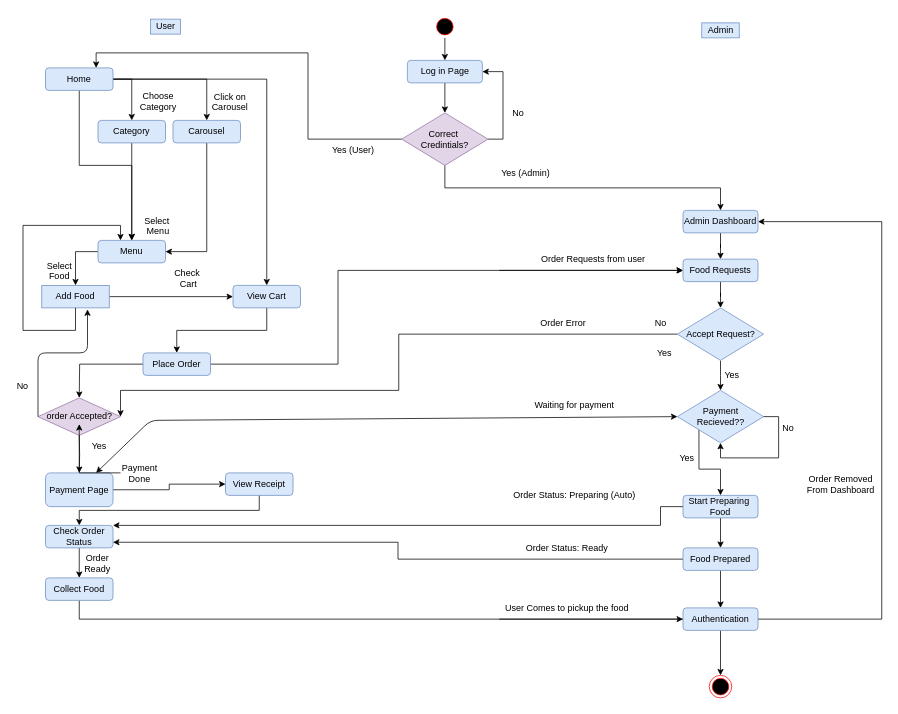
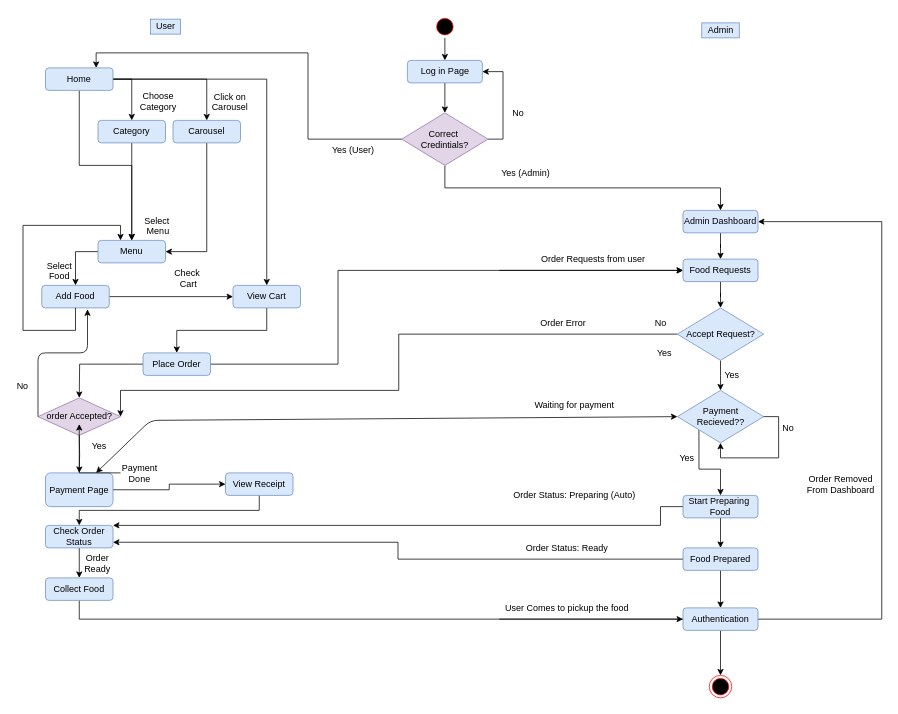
  <mxCell id="0" />
  <mxCell id="1" parent="0" />
  <mxCell id="2" value="User&lt;br&gt;" style="text;html=1;align=center;verticalAlign=middle;resizable=0;points=[];autosize=1;fillColor=#dae8fc;strokeColor=#6c8ebf;" parent="1" vertex="1"><mxGeometry x="200" y="25" width="40" height="20" as="geometry" /></mxCell>
  <mxCell id="3" style="edgeStyle=orthogonalEdgeStyle;rounded=0;orthogonalLoop=1;jettySize=auto;html=1;exitX=0.5;exitY=1;exitDx=0;exitDy=0;entryX=0.5;entryY=0;entryDx=0;entryDy=0;" edge="1" parent="1" source="4" target="91"><mxGeometry relative="1" as="geometry" /></mxCell>
  <mxCell id="4" value="" style="ellipse;html=1;shape=startState;fillColor=#000000;strokeColor=#ff0000;" parent="1" vertex="1"><mxGeometry x="577.5" y="20" width="30" height="30" as="geometry" /></mxCell>
  <mxCell id="5" style="edgeStyle=orthogonalEdgeStyle;rounded=0;orthogonalLoop=1;jettySize=auto;html=1;entryX=0.5;entryY=0;entryDx=0;entryDy=0;" parent="1" source="9" target="11" edge="1"><mxGeometry relative="1" as="geometry" /></mxCell>
  <mxCell id="6" style="edgeStyle=orthogonalEdgeStyle;rounded=0;orthogonalLoop=1;jettySize=auto;html=1;" parent="1" source="9" target="13" edge="1"><mxGeometry relative="1" as="geometry" /></mxCell>
  <mxCell id="7" style="edgeStyle=orthogonalEdgeStyle;rounded=0;orthogonalLoop=1;jettySize=auto;html=1;entryX=0.5;entryY=0;entryDx=0;entryDy=0;" parent="1" source="9" target="17" edge="1"><mxGeometry relative="1" as="geometry" /></mxCell>
  <mxCell id="8" style="edgeStyle=orthogonalEdgeStyle;rounded=0;orthogonalLoop=1;jettySize=auto;html=1;exitX=1;exitY=0.5;exitDx=0;exitDy=0;entryX=0.5;entryY=0;entryDx=0;entryDy=0;" parent="1" source="9" target="27" edge="1"><mxGeometry relative="1" as="geometry" /></mxCell>
  <mxCell id="9" value="Home" style="rounded=1;whiteSpace=wrap;html=1;fillColor=#dae8fc;strokeColor=#6c8ebf;" parent="1" vertex="1"><mxGeometry x="60" y="90" width="90" height="30" as="geometry" /></mxCell>
  <mxCell id="10" style="edgeStyle=orthogonalEdgeStyle;rounded=0;orthogonalLoop=1;jettySize=auto;html=1;exitX=0.5;exitY=1;exitDx=0;exitDy=0;entryX=1;entryY=0.5;entryDx=0;entryDy=0;" parent="1" source="11" target="13" edge="1"><mxGeometry relative="1" as="geometry" /></mxCell>
  <mxCell id="11" value="Carousel" style="rounded=1;whiteSpace=wrap;html=1;fillColor=#dae8fc;strokeColor=#6c8ebf;" parent="1" vertex="1"><mxGeometry x="230" y="160" width="90" height="30" as="geometry" /></mxCell>
  <mxCell id="12" style="edgeStyle=orthogonalEdgeStyle;rounded=0;orthogonalLoop=1;jettySize=auto;html=1;exitX=0;exitY=0.5;exitDx=0;exitDy=0;" parent="1" source="13" target="15" edge="1"><mxGeometry relative="1" as="geometry" /></mxCell>
  <mxCell id="13" value="Menu" style="rounded=1;whiteSpace=wrap;html=1;fillColor=#dae8fc;strokeColor=#6c8ebf;" parent="1" vertex="1"><mxGeometry x="130" y="320" width="90" height="30" as="geometry" /></mxCell>
  <mxCell id="14" style="edgeStyle=orthogonalEdgeStyle;rounded=0;orthogonalLoop=1;jettySize=auto;html=1;" parent="1" source="15" target="17" edge="1"><mxGeometry relative="1" as="geometry" /></mxCell>
- <mxCell id="15" value="Add Food" style="whiteSpace=wrap;html=1;fillColor=#dae8fc;strokeColor=#6c8ebf;rounded=0;" parent="1" vertex="1"><mxGeometry x="55" y="380" width="90" height="30" as="geometry" /></mxCell>
+ <mxCell id="15" value="Add Food" style="rounded=1;whiteSpace=wrap;html=1;fillColor=#dae8fc;strokeColor=#6c8ebf;" parent="1" vertex="1"><mxGeometry x="55" y="380" width="90" height="30" as="geometry" /></mxCell>
  <mxCell id="16" style="edgeStyle=orthogonalEdgeStyle;rounded=0;orthogonalLoop=1;jettySize=auto;html=1;exitX=0.5;exitY=1;exitDx=0;exitDy=0;entryX=0.5;entryY=0;entryDx=0;entryDy=0;" parent="1" source="17" target="25" edge="1"><mxGeometry relative="1" as="geometry" /></mxCell>
  <mxCell id="17" value="View Cart" style="rounded=1;whiteSpace=wrap;html=1;fillColor=#dae8fc;strokeColor=#6c8ebf;" parent="1" vertex="1"><mxGeometry x="310" y="380" width="90" height="30" as="geometry" /></mxCell>
  <mxCell id="18" value="" style="endArrow=none;html=1;exitX=0.5;exitY=1;exitDx=0;exitDy=0;" parent="1" source="15" edge="1"><mxGeometry width="50" height="50" relative="1" as="geometry"><mxPoint x="110" y="360" as="sourcePoint" /><mxPoint x="100" y="440" as="targetPoint" /></mxGeometry></mxCell>
  <mxCell id="19" value="" style="endArrow=none;html=1;" parent="1" edge="1"><mxGeometry width="50" height="50" relative="1" as="geometry"><mxPoint x="100" y="440" as="sourcePoint" /><mxPoint x="30" y="440" as="targetPoint" /></mxGeometry></mxCell>
  <mxCell id="20" value="" style="endArrow=none;html=1;" parent="1" edge="1"><mxGeometry width="50" height="50" relative="1" as="geometry"><mxPoint x="30" y="440" as="sourcePoint" /><mxPoint x="30" y="300" as="targetPoint" /></mxGeometry></mxCell>
  <mxCell id="21" value="" style="endArrow=none;html=1;" parent="1" edge="1"><mxGeometry width="50" height="50" relative="1" as="geometry"><mxPoint x="30" y="300" as="sourcePoint" /><mxPoint x="160" y="300" as="targetPoint" /></mxGeometry></mxCell>
  <mxCell id="22" value="" style="endArrow=classic;html=1;entryX=0.333;entryY=0;entryDx=0;entryDy=0;entryPerimeter=0;" parent="1" target="13" edge="1"><mxGeometry width="50" height="50" relative="1" as="geometry"><mxPoint x="160" y="300" as="sourcePoint" /><mxPoint x="160" y="310" as="targetPoint" /></mxGeometry></mxCell>
  <mxCell id="23" style="edgeStyle=orthogonalEdgeStyle;rounded=0;orthogonalLoop=1;jettySize=auto;html=1;exitX=0;exitY=0.5;exitDx=0;exitDy=0;entryX=0.5;entryY=0;entryDx=0;entryDy=0;" parent="1" source="25" edge="1"><mxGeometry relative="1" as="geometry"><mxPoint x="105" y="530" as="targetPoint" /></mxGeometry></mxCell>
  <mxCell id="24" style="edgeStyle=orthogonalEdgeStyle;rounded=0;orthogonalLoop=1;jettySize=auto;html=1;" parent="1" source="25" edge="1"><mxGeometry relative="1" as="geometry"><mxPoint x="910" y="360" as="targetPoint" /><Array as="points"><mxPoint x="450" y="485" /><mxPoint x="450" y="360" /></Array></mxGeometry></mxCell>
  <mxCell id="25" value="Place Order" style="rounded=1;whiteSpace=wrap;html=1;fillColor=#dae8fc;strokeColor=#6c8ebf;" parent="1" vertex="1"><mxGeometry x="190" y="470" width="90" height="30" as="geometry" /></mxCell>
  <mxCell id="26" style="edgeStyle=orthogonalEdgeStyle;rounded=0;orthogonalLoop=1;jettySize=auto;html=1;exitX=0.5;exitY=1;exitDx=0;exitDy=0;entryX=0.5;entryY=0;entryDx=0;entryDy=0;" parent="1" source="27" target="13" edge="1"><mxGeometry relative="1" as="geometry" /></mxCell>
  <mxCell id="27" value="Category" style="rounded=1;whiteSpace=wrap;html=1;fillColor=#dae8fc;strokeColor=#6c8ebf;" parent="1" vertex="1"><mxGeometry x="130" y="160" width="90" height="30" as="geometry" /></mxCell>
  <mxCell id="28" value="Choose&lt;br&gt;Category" style="text;html=1;resizable=0;autosize=1;align=center;verticalAlign=middle;points=[];fillColor=none;strokeColor=none;rounded=0;" parent="1" vertex="1"><mxGeometry x="180" y="120" width="60" height="30" as="geometry" /></mxCell>
  <mxCell id="29" value="&lt;div style=&quot;text-align: center&quot;&gt;&lt;span&gt;&lt;font face=&quot;helvetica&quot;&gt;Click on&lt;/font&gt;&lt;/span&gt;&lt;/div&gt;&lt;div style=&quot;text-align: center&quot;&gt;&lt;span&gt;&lt;font face=&quot;helvetica&quot;&gt;Carousel&lt;/font&gt;&lt;/span&gt;&lt;/div&gt;" style="text;whiteSpace=wrap;html=1;" parent="1" vertex="1"><mxGeometry x="280" y="115" width="70" height="40" as="geometry" /></mxCell>
  <mxCell id="30" value="&lt;div style=&quot;text-align: center&quot;&gt;&lt;span&gt;&lt;font face=&quot;helvetica&quot;&gt;Select&amp;nbsp;&lt;/font&gt;&lt;/span&gt;&lt;/div&gt;&lt;div style=&quot;text-align: center&quot;&gt;&lt;span&gt;&lt;font face=&quot;helvetica&quot;&gt;Menu&lt;/font&gt;&lt;/span&gt;&lt;/div&gt;" style="text;whiteSpace=wrap;html=1;" parent="1" vertex="1"><mxGeometry x="190" y="280" width="70" height="40" as="geometry" /></mxCell>
  <mxCell id="31" value="&lt;div style=&quot;text-align: center&quot;&gt;&lt;span&gt;&lt;font face=&quot;helvetica&quot;&gt;Select&lt;/font&gt;&lt;/span&gt;&lt;/div&gt;&lt;div style=&quot;text-align: center&quot;&gt;&lt;span&gt;&lt;font face=&quot;helvetica&quot;&gt;Food&lt;/font&gt;&lt;/span&gt;&lt;/div&gt;" style="text;whiteSpace=wrap;html=1;" parent="1" vertex="1"><mxGeometry x="60" y="340" width="70" height="40" as="geometry" /></mxCell>
  <mxCell id="32" value="&lt;div style=&quot;text-align: center&quot;&gt;&lt;span&gt;&lt;font face=&quot;helvetica&quot;&gt;Check&amp;nbsp;&lt;/font&gt;&lt;/span&gt;&lt;/div&gt;&lt;div style=&quot;text-align: center&quot;&gt;&lt;font face=&quot;helvetica&quot;&gt;Cart&lt;/font&gt;&lt;/div&gt;" style="text;whiteSpace=wrap;html=1;" parent="1" vertex="1"><mxGeometry x="230" y="350" width="70" height="40" as="geometry" /></mxCell>
  <mxCell id="33" value="" style="rhombus;whiteSpace=wrap;html=1;fillColor=#e1d5e7;strokeColor=#9673a6;" parent="1" vertex="1"><mxGeometry x="50" y="530" width="110" height="50" as="geometry" /></mxCell>
  <mxCell id="34" value="" style="edgeStyle=orthogonalEdgeStyle;rounded=0;orthogonalLoop=1;jettySize=auto;html=1;" parent="1" target="37" edge="1"><mxGeometry relative="1" as="geometry"><mxPoint x="105" y="580" as="sourcePoint" /></mxGeometry></mxCell>
  <mxCell id="35" value="order Accepted?" style="text;html=1;resizable=0;autosize=1;align=center;verticalAlign=middle;points=[];fillColor=none;strokeColor=none;rounded=0;" parent="1" vertex="1"><mxGeometry x="55" y="545" width="100" height="20" as="geometry" /></mxCell>
  <mxCell id="36" style="edgeStyle=orthogonalEdgeStyle;rounded=0;orthogonalLoop=1;jettySize=auto;html=1;entryX=0;entryY=0.5;entryDx=0;entryDy=0;" parent="1" source="37" target="42" edge="1"><mxGeometry relative="1" as="geometry" /></mxCell>
  <mxCell id="37" value="Payment Page" style="rounded=1;whiteSpace=wrap;html=1;fillColor=#dae8fc;strokeColor=#6c8ebf;" parent="1" vertex="1"><mxGeometry x="60" y="630" width="90" height="45" as="geometry" /></mxCell>
  <mxCell id="38" value="" style="endArrow=classic;html=1;entryX=0.678;entryY=1.067;entryDx=0;entryDy=0;entryPerimeter=0;" parent="1" target="15" edge="1"><mxGeometry width="50" height="50" relative="1" as="geometry"><mxPoint x="50" y="555" as="sourcePoint" /><mxPoint x="260" y="470" as="targetPoint" /><Array as="points"><mxPoint x="50" y="470" /><mxPoint x="116" y="470" /></Array></mxGeometry></mxCell>
  <mxCell id="39" value="&lt;div style=&quot;text-align: center&quot;&gt;&lt;font face=&quot;helvetica&quot;&gt;Yes&lt;/font&gt;&lt;/div&gt;" style="text;whiteSpace=wrap;html=1;" parent="1" vertex="1"><mxGeometry x="120" y="580" width="70" height="40" as="geometry" /></mxCell>
  <mxCell id="40" value="&lt;div style=&quot;text-align: center&quot;&gt;&lt;font face=&quot;helvetica&quot;&gt;No&lt;/font&gt;&lt;/div&gt;" style="text;whiteSpace=wrap;html=1;" parent="1" vertex="1"><mxGeometry x="20" y="500" width="70" height="40" as="geometry" /></mxCell>
  <mxCell id="41" style="edgeStyle=orthogonalEdgeStyle;rounded=0;orthogonalLoop=1;jettySize=auto;html=1;exitX=0.5;exitY=1;exitDx=0;exitDy=0;entryX=0.5;entryY=0;entryDx=0;entryDy=0;" parent="1" source="42" target="46" edge="1"><mxGeometry relative="1" as="geometry" /></mxCell>
  <mxCell id="42" value="View Receipt" style="rounded=1;whiteSpace=wrap;html=1;fillColor=#dae8fc;strokeColor=#6c8ebf;" parent="1" vertex="1"><mxGeometry x="300" y="630" width="90" height="30" as="geometry" /></mxCell>
  <mxCell id="43" value="" style="edgeStyle=orthogonalEdgeStyle;rounded=0;orthogonalLoop=1;jettySize=auto;html=1;" parent="1" source="44" target="35" edge="1"><mxGeometry relative="1" as="geometry" /></mxCell>
  <mxCell id="44" value="&lt;div style=&quot;text-align: center&quot;&gt;&lt;font face=&quot;helvetica&quot;&gt;Payment&lt;/font&gt;&lt;/div&gt;&lt;div style=&quot;text-align: center&quot;&gt;&lt;font face=&quot;helvetica&quot;&gt;Done&lt;/font&gt;&lt;/div&gt;" style="text;whiteSpace=wrap;html=1;" parent="1" vertex="1"><mxGeometry x="160" y="610" width="70" height="40" as="geometry" /></mxCell>
  <mxCell id="45" style="edgeStyle=orthogonalEdgeStyle;rounded=0;orthogonalLoop=1;jettySize=auto;html=1;entryX=0.5;entryY=0;entryDx=0;entryDy=0;" parent="1" source="46" target="48" edge="1"><mxGeometry relative="1" as="geometry" /></mxCell>
  <mxCell id="46" value="Check Order&lt;br&gt;Status" style="rounded=1;whiteSpace=wrap;html=1;fillColor=#dae8fc;strokeColor=#6c8ebf;" parent="1" vertex="1"><mxGeometry x="60" y="700" width="90" height="30" as="geometry" /></mxCell>
  <mxCell id="47" style="edgeStyle=orthogonalEdgeStyle;rounded=0;orthogonalLoop=1;jettySize=auto;html=1;entryX=0.5;entryY=1;entryDx=0;entryDy=0;" parent="1" source="48" target="81" edge="1"><mxGeometry relative="1" as="geometry"><Array as="points"><mxPoint x="105" y="825" /><mxPoint x="960" y="825" /></Array></mxGeometry></mxCell>
  <mxCell id="48" value="Collect Food" style="rounded=1;whiteSpace=wrap;html=1;fillColor=#dae8fc;strokeColor=#6c8ebf;" parent="1" vertex="1"><mxGeometry x="60" y="770" width="90" height="30" as="geometry" /></mxCell>
  <mxCell id="49" value="&lt;div style=&quot;text-align: center&quot;&gt;&lt;font face=&quot;helvetica&quot;&gt;Order&lt;/font&gt;&lt;/div&gt;&lt;div style=&quot;text-align: center&quot;&gt;&lt;font face=&quot;helvetica&quot;&gt;Ready&lt;/font&gt;&lt;/div&gt;" style="text;whiteSpace=wrap;html=1;" parent="1" vertex="1"><mxGeometry x="110" y="730" width="70" height="40" as="geometry" /></mxCell>
  <mxCell id="50" value="Admin" style="text;html=1;align=center;verticalAlign=middle;resizable=0;points=[];autosize=1;fillColor=#dae8fc;strokeColor=#6c8ebf;" parent="1" vertex="1"><mxGeometry x="935" y="30" width="50" height="20" as="geometry" /></mxCell>
  <mxCell id="51" value="" style="edgeStyle=orthogonalEdgeStyle;rounded=0;orthogonalLoop=1;jettySize=auto;html=1;" parent="1" source="52" target="54" edge="1"><mxGeometry relative="1" as="geometry" /></mxCell>
  <mxCell id="52" value="Admin Dashboard" style="rounded=1;whiteSpace=wrap;html=1;fillColor=#dae8fc;strokeColor=#6c8ebf;" parent="1" vertex="1"><mxGeometry x="910" y="280" width="100" height="30" as="geometry" /></mxCell>
  <mxCell id="53" value="" style="edgeStyle=orthogonalEdgeStyle;rounded=0;orthogonalLoop=1;jettySize=auto;html=1;" parent="1" source="54" target="59" edge="1"><mxGeometry relative="1" as="geometry" /></mxCell>
  <mxCell id="54" value="Food Requests" style="rounded=1;whiteSpace=wrap;html=1;fillColor=#dae8fc;strokeColor=#6c8ebf;" parent="1" vertex="1"><mxGeometry x="910" y="345" width="100" height="30" as="geometry" /></mxCell>
  <mxCell id="55" value="" style="endArrow=classic;html=1;entryX=0;entryY=0.5;entryDx=0;entryDy=0;" parent="1" target="54" edge="1"><mxGeometry width="50" height="50" relative="1" as="geometry"><mxPoint x="665" y="360" as="sourcePoint" /><mxPoint x="985" y="240" as="targetPoint" /></mxGeometry></mxCell>
  <mxCell id="56" value="Order Requests from user" style="text;html=1;align=center;verticalAlign=middle;resizable=0;points=[];autosize=1;" parent="1" vertex="1"><mxGeometry x="715" y="335" width="150" height="20" as="geometry" /></mxCell>
  <mxCell id="57" value="" style="edgeStyle=orthogonalEdgeStyle;rounded=0;orthogonalLoop=1;jettySize=auto;html=1;" parent="1" source="59" edge="1"><mxGeometry relative="1" as="geometry"><mxPoint x="960" y="520" as="targetPoint" /></mxGeometry></mxCell>
  <mxCell id="58" value="" style="edgeStyle=orthogonalEdgeStyle;rounded=0;orthogonalLoop=1;jettySize=auto;html=1;entryX=1;entryY=0.5;entryDx=0;entryDy=0;" parent="1" source="59" target="33" edge="1"><mxGeometry relative="1" as="geometry"><mxPoint x="822" y="445" as="targetPoint" /><Array as="points"><mxPoint x="531" y="445" /><mxPoint x="531" y="520" /><mxPoint x="160" y="520" /></Array></mxGeometry></mxCell>
  <mxCell id="59" value="Accept Request?" style="rhombus;whiteSpace=wrap;html=1;fillColor=#dae8fc;strokeColor=#6c8ebf;" parent="1" vertex="1"><mxGeometry x="902.5" y="410" width="115" height="70" as="geometry" /></mxCell>
  <mxCell id="60" value="Order Error" style="text;html=1;align=center;verticalAlign=middle;resizable=0;points=[];autosize=1;" parent="1" vertex="1"><mxGeometry x="710" y="420" width="80" height="20" as="geometry" /></mxCell>
  <mxCell id="61" value="No" style="text;html=1;align=center;verticalAlign=middle;resizable=0;points=[];autosize=1;" parent="1" vertex="1"><mxGeometry x="865" y="420" width="30" height="20" as="geometry" /></mxCell>
  <mxCell id="62" value="Yes" style="text;html=1;align=center;verticalAlign=middle;resizable=0;points=[];autosize=1;" parent="1" vertex="1"><mxGeometry x="865" y="460" width="40" height="20" as="geometry" /></mxCell>
  <mxCell id="63" value="Waiting for payment" style="text;html=1;align=center;verticalAlign=middle;resizable=0;points=[];autosize=1;" parent="1" vertex="1"><mxGeometry x="705" y="530" width="120" height="20" as="geometry" /></mxCell>
  <mxCell id="64" style="edgeStyle=orthogonalEdgeStyle;rounded=0;orthogonalLoop=1;jettySize=auto;html=1;exitX=0;exitY=1;exitDx=0;exitDy=0;entryX=0.5;entryY=0;entryDx=0;entryDy=0;" parent="1" source="65" target="73" edge="1"><mxGeometry relative="1" as="geometry"><mxPoint x="955" y="660" as="targetPoint" /></mxGeometry></mxCell>
  <mxCell id="65" value="Payment Recieved??" style="rhombus;whiteSpace=wrap;html=1;fillColor=#dae8fc;strokeColor=#6c8ebf;" parent="1" vertex="1"><mxGeometry x="902.5" y="520" width="115" height="70" as="geometry" /></mxCell>
  <mxCell id="66" value="Yes" style="text;html=1;align=center;verticalAlign=middle;resizable=0;points=[];autosize=1;" parent="1" vertex="1"><mxGeometry x="955" y="490" width="40" height="20" as="geometry" /></mxCell>
  <mxCell id="67" style="edgeStyle=orthogonalEdgeStyle;rounded=0;orthogonalLoop=1;jettySize=auto;html=1;exitX=1;exitY=0.5;exitDx=0;exitDy=0;" parent="1" source="65" target="65" edge="1"><mxGeometry relative="1" as="geometry" /></mxCell>
  <mxCell id="68" value="No" style="text;html=1;align=center;verticalAlign=middle;resizable=0;points=[];autosize=1;" parent="1" vertex="1"><mxGeometry x="1035" y="560" width="30" height="20" as="geometry" /></mxCell>
  <mxCell id="69" value="" style="endArrow=classic;startArrow=classic;html=1;exitX=0;exitY=0.5;exitDx=0;exitDy=0;entryX=0.75;entryY=0;entryDx=0;entryDy=0;" parent="1" source="65" target="37" edge="1"><mxGeometry width="50" height="50" relative="1" as="geometry"><mxPoint x="935" y="510" as="sourcePoint" /><mxPoint x="340" y="555" as="targetPoint" /><Array as="points"><mxPoint x="200" y="560" /></Array></mxGeometry></mxCell>
  <mxCell id="70" value="Yes" style="text;html=1;align=center;verticalAlign=middle;resizable=0;points=[];autosize=1;" parent="1" vertex="1"><mxGeometry x="895" y="600" width="40" height="20" as="geometry" /></mxCell>
  <mxCell id="71" value="" style="edgeStyle=orthogonalEdgeStyle;rounded=0;orthogonalLoop=1;jettySize=auto;html=1;" parent="1" source="73" target="76" edge="1"><mxGeometry relative="1" as="geometry" /></mxCell>
  <mxCell id="72" style="edgeStyle=orthogonalEdgeStyle;rounded=0;orthogonalLoop=1;jettySize=auto;html=1;" parent="1" source="73" target="46" edge="1"><mxGeometry relative="1" as="geometry"><mxPoint x="665" y="675" as="targetPoint" /><Array as="points"><mxPoint x="880" y="675" /><mxPoint x="880" y="700" /></Array></mxGeometry></mxCell>
  <mxCell id="73" value="Start Preparing&amp;nbsp;&lt;br&gt;Food" style="rounded=1;whiteSpace=wrap;html=1;fillColor=#dae8fc;strokeColor=#6c8ebf;" parent="1" vertex="1"><mxGeometry x="910" y="660" width="100" height="30" as="geometry" /></mxCell>
  <mxCell id="74" style="edgeStyle=orthogonalEdgeStyle;rounded=0;orthogonalLoop=1;jettySize=auto;html=1;entryX=1;entryY=0.75;entryDx=0;entryDy=0;" parent="1" source="76" target="46" edge="1"><mxGeometry relative="1" as="geometry"><mxPoint x="665" y="745" as="targetPoint" /></mxGeometry></mxCell>
  <mxCell id="75" value="" style="edgeStyle=orthogonalEdgeStyle;rounded=0;orthogonalLoop=1;jettySize=auto;html=1;" parent="1" source="76" target="81" edge="1"><mxGeometry relative="1" as="geometry" /></mxCell>
  <mxCell id="76" value="Food Prepared" style="rounded=1;whiteSpace=wrap;html=1;fillColor=#dae8fc;strokeColor=#6c8ebf;" parent="1" vertex="1"><mxGeometry x="910" y="730" width="100" height="30" as="geometry" /></mxCell>
  <mxCell id="77" value="Order Status: Preparing (Auto)" style="text;html=1;align=center;verticalAlign=middle;resizable=0;points=[];autosize=1;" parent="1" vertex="1"><mxGeometry x="675" y="650" width="180" height="20" as="geometry" /></mxCell>
  <mxCell id="78" value="Order Status: Ready" style="text;html=1;align=center;verticalAlign=middle;resizable=0;points=[];autosize=1;" parent="1" vertex="1"><mxGeometry x="695" y="720" width="120" height="20" as="geometry" /></mxCell>
  <mxCell id="79" value="" style="edgeStyle=orthogonalEdgeStyle;rounded=0;orthogonalLoop=1;jettySize=auto;html=1;" parent="1" source="81" target="84" edge="1"><mxGeometry relative="1" as="geometry" /></mxCell>
  <mxCell id="80" style="edgeStyle=orthogonalEdgeStyle;rounded=0;orthogonalLoop=1;jettySize=auto;html=1;entryX=1;entryY=0.5;entryDx=0;entryDy=0;" parent="1" source="81" target="52" edge="1"><mxGeometry relative="1" as="geometry"><Array as="points"><mxPoint x="1175" y="825" /><mxPoint x="1175" y="295" /></Array></mxGeometry></mxCell>
  <mxCell id="81" value="Authentication" style="rounded=1;whiteSpace=wrap;html=1;fillColor=#dae8fc;strokeColor=#6c8ebf;" parent="1" vertex="1"><mxGeometry x="910" y="810" width="100" height="30" as="geometry" /></mxCell>
  <mxCell id="82" value="" style="endArrow=classic;html=1;entryX=0;entryY=0.5;entryDx=0;entryDy=0;" parent="1" target="81" edge="1"><mxGeometry width="50" height="50" relative="1" as="geometry"><mxPoint x="665" y="825" as="sourcePoint" /><mxPoint x="985" y="840" as="targetPoint" /></mxGeometry></mxCell>
  <mxCell id="83" value="User Comes to pickup the food" style="text;html=1;align=center;verticalAlign=middle;resizable=0;points=[];autosize=1;" parent="1" vertex="1"><mxGeometry x="665" y="800" width="180" height="20" as="geometry" /></mxCell>
  <mxCell id="84" value="" style="ellipse;html=1;shape=endState;fillColor=#000000;strokeColor=#ff0000;" parent="1" vertex="1"><mxGeometry x="945" y="900" width="30" height="30" as="geometry" /></mxCell>
  <mxCell id="85" value="Order Removed&lt;br&gt;From Dashboard" style="text;html=1;align=center;verticalAlign=middle;resizable=0;points=[];autosize=1;" parent="1" vertex="1"><mxGeometry x="1065" y="630" width="110" height="30" as="geometry" /></mxCell>
  <mxCell id="86" style="edgeStyle=orthogonalEdgeStyle;rounded=0;orthogonalLoop=1;jettySize=auto;html=1;exitX=1;exitY=0.5;exitDx=0;exitDy=0;entryX=1;entryY=0.5;entryDx=0;entryDy=0;" edge="1" parent="1" source="89" target="91"><mxGeometry relative="1" as="geometry" /></mxCell>
  <mxCell id="87" style="edgeStyle=orthogonalEdgeStyle;rounded=0;orthogonalLoop=1;jettySize=auto;html=1;exitX=0.5;exitY=1;exitDx=0;exitDy=0;entryX=0.5;entryY=0;entryDx=0;entryDy=0;" edge="1" parent="1" source="89" target="52"><mxGeometry relative="1" as="geometry" /></mxCell>
  <mxCell id="88" style="edgeStyle=orthogonalEdgeStyle;rounded=0;orthogonalLoop=1;jettySize=auto;html=1;exitX=0;exitY=0.5;exitDx=0;exitDy=0;entryX=0.75;entryY=0;entryDx=0;entryDy=0;" edge="1" parent="1" source="89" target="9"><mxGeometry relative="1" as="geometry"><Array as="points"><mxPoint x="410" y="185" /><mxPoint x="410" y="70" /><mxPoint x="128" y="70" /></Array></mxGeometry></mxCell>
  <mxCell id="89" value="Correct&amp;nbsp;&lt;br&gt;Credintials?" style="rhombus;whiteSpace=wrap;html=1;fillColor=#e1d5e7;strokeColor=#9673a6;" vertex="1" parent="1"><mxGeometry x="535" y="150" width="115" height="70" as="geometry" /></mxCell>
  <mxCell id="90" style="edgeStyle=orthogonalEdgeStyle;rounded=0;orthogonalLoop=1;jettySize=auto;html=1;exitX=0.5;exitY=1;exitDx=0;exitDy=0;entryX=0.5;entryY=0;entryDx=0;entryDy=0;" edge="1" parent="1" source="91" target="89"><mxGeometry relative="1" as="geometry" /></mxCell>
  <mxCell id="91" value="Log in Page" style="rounded=1;whiteSpace=wrap;html=1;fillColor=#dae8fc;strokeColor=#6c8ebf;" vertex="1" parent="1"><mxGeometry x="542.5" y="80" width="100" height="30" as="geometry" /></mxCell>
  <mxCell id="92" value="No" style="text;html=1;align=center;verticalAlign=middle;resizable=0;points=[];autosize=1;" vertex="1" parent="1"><mxGeometry x="675" y="140" width="30" height="20" as="geometry" /></mxCell>
  <mxCell id="93" value="Yes (Admin)" style="text;html=1;align=center;verticalAlign=middle;resizable=0;points=[];autosize=1;" vertex="1" parent="1"><mxGeometry x="660" y="220" width="80" height="20" as="geometry" /></mxCell>
  <mxCell id="94" value="Yes (User)" style="text;html=1;align=center;verticalAlign=middle;resizable=0;points=[];autosize=1;" vertex="1" parent="1"><mxGeometry x="435" y="190" width="70" height="20" as="geometry" /></mxCell>
